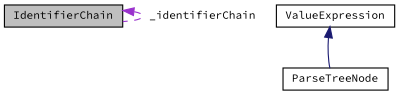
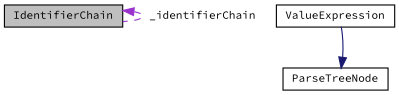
  digraph {
    fontname="Source Code Pro"
    node [color=black fillcolor=white fontname="Source Code Pro" fontsize=10 shape=record style=filled]
    edge [dir=back fontname="Source Code Pro" fontsize=10 labelfontname=Helvetica labelfontsize=10]
    n1 [fillcolor=grey75 fontcolor=black height=0.2 label=IdentifierChain width=0.4]
    n2 [height=0.2 label=ValueExpression width=0.4]
    n3 [height=0.2 label=ParseTreeNode width=0.4]
    n1 -> n1 [color=darkorchid3 label=" _identifierChain" style=dashed]
-   n2 -> n3 [color=midnightblue style=solid]
+   n3 -> n2 [color=midnightblue style=solid]
  }
